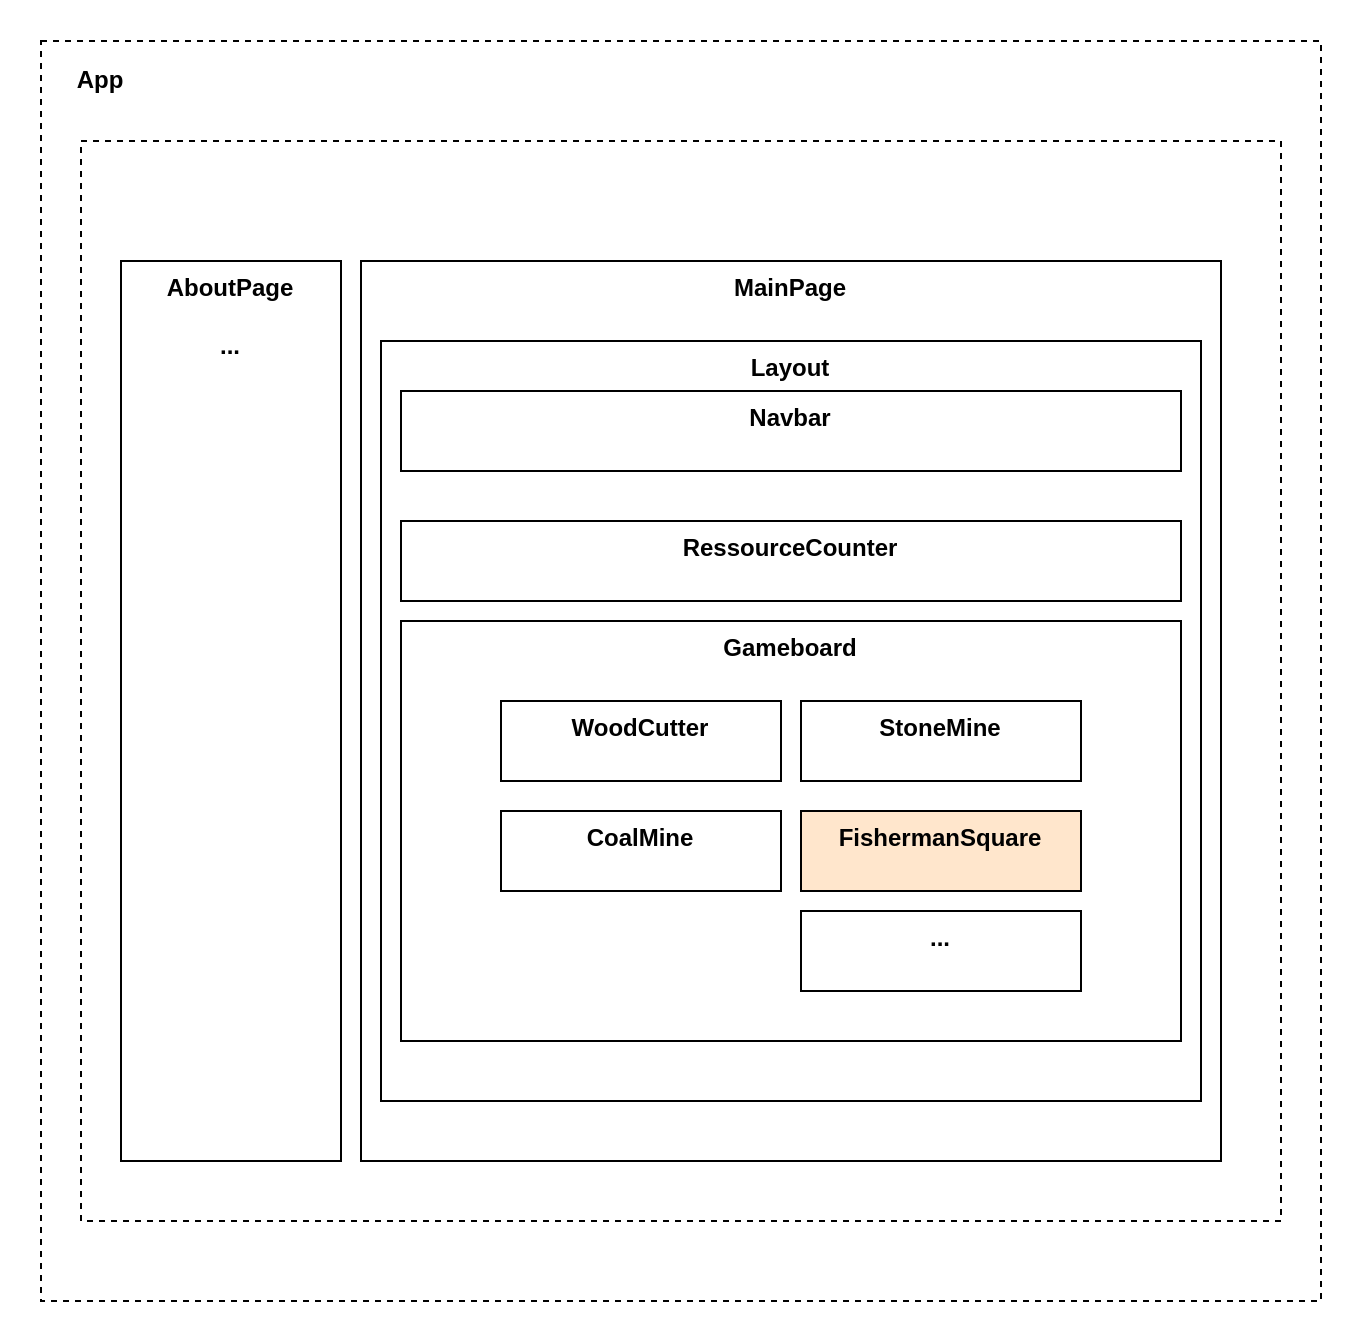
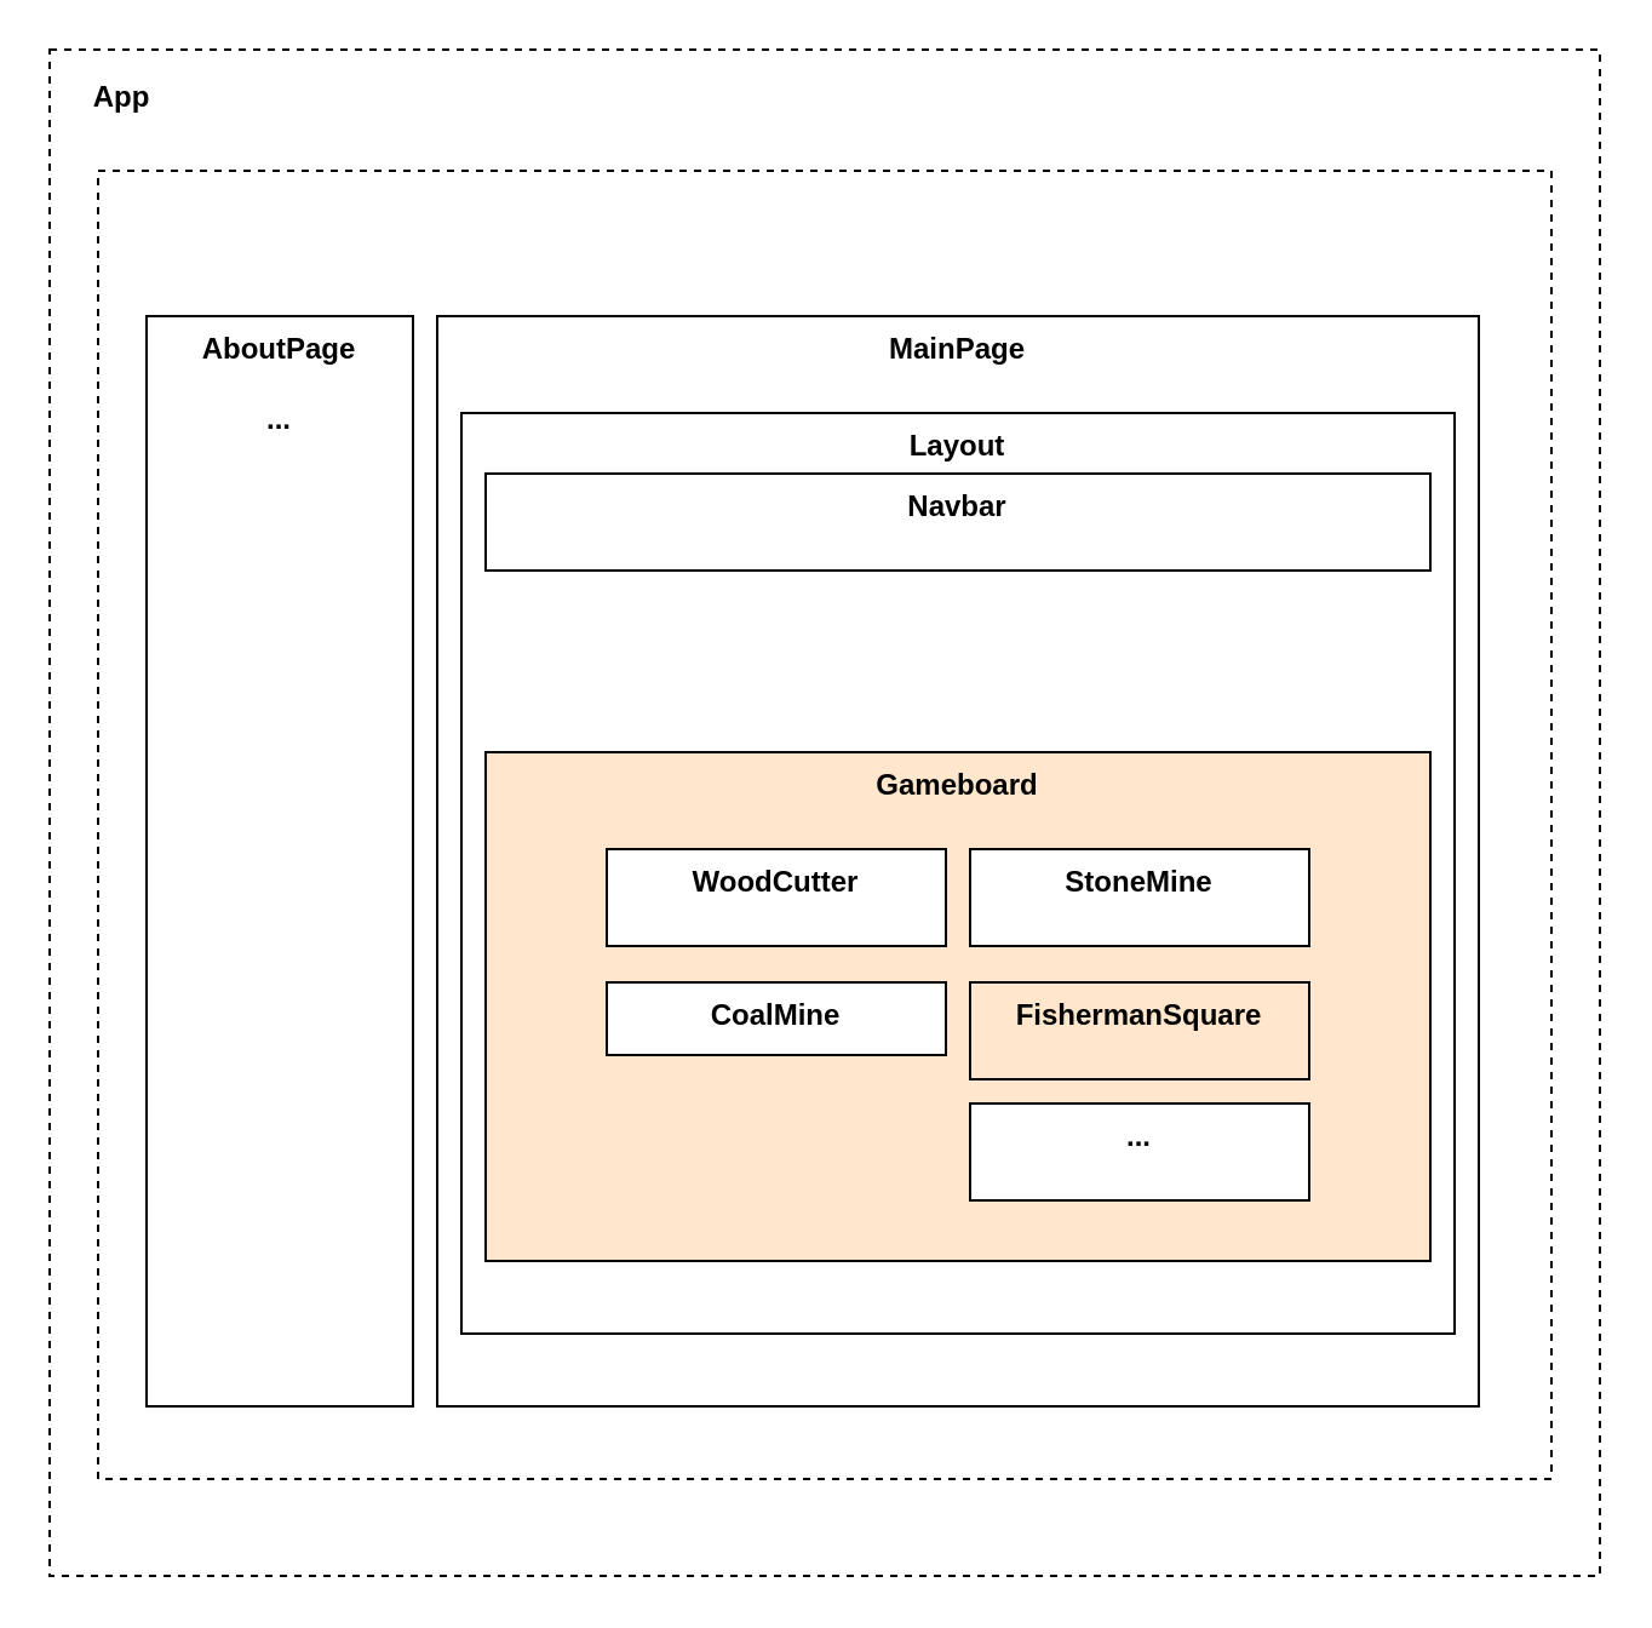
  <mxCell id="0" />
  <mxCell id="1" parent="0" />
  <mxCell id="2" value="" style="rounded=0;whiteSpace=wrap;html=1;dashed=1;" vertex="1" parent="1"><mxGeometry x="20" y="20" width="640" height="630" as="geometry" /></mxCell>
  <mxCell id="3" value="App" style="text;html=1;strokeColor=none;fillColor=none;align=center;verticalAlign=middle;whiteSpace=wrap;rounded=0;dashed=1;fontStyle=1" vertex="1" parent="1"><mxGeometry x="30" y="30" width="40" height="20" as="geometry" /></mxCell>
  <mxCell id="4" value="" style="rounded=0;whiteSpace=wrap;html=1;dashed=1;" vertex="1" parent="1"><mxGeometry x="40" y="70" width="600" height="540" as="geometry" /></mxCell>
  <mxCell id="5" value="MainPage" style="rounded=0;whiteSpace=wrap;html=1;fontStyle=1;verticalAlign=top;" vertex="1" parent="1"><mxGeometry x="180" y="130" width="430" height="450" as="geometry" /></mxCell>
  <mxCell id="6" value="AboutPage&lt;br&gt;&lt;br&gt;..." style="rounded=0;whiteSpace=wrap;html=1;fontStyle=1;verticalAlign=top;" vertex="1" parent="1"><mxGeometry x="60" y="130" width="110" height="450" as="geometry" /></mxCell>
  <mxCell id="7" value="Layout" style="rounded=0;whiteSpace=wrap;html=1;fontStyle=1;verticalAlign=top;" vertex="1" parent="1"><mxGeometry x="190" y="170" width="410" height="380" as="geometry" /></mxCell>
  <mxCell id="8" value="Navbar" style="rounded=0;whiteSpace=wrap;html=1;fontStyle=1;verticalAlign=top;" vertex="1" parent="1"><mxGeometry x="200" y="195" width="390" height="40" as="geometry" /></mxCell>
- <mxCell id="9" value="RessourceCounter" style="rounded=0;whiteSpace=wrap;html=1;fontStyle=1;verticalAlign=top;" vertex="1" parent="1"><mxGeometry x="200" y="260" width="390" height="40" as="geometry" /></mxCell>
- <mxCell id="10" value="Gameboard" style="rounded=0;whiteSpace=wrap;html=1;fontStyle=1;verticalAlign=top;" vertex="1" parent="1"><mxGeometry x="200" y="310" width="390" height="210" as="geometry" /></mxCell>
+ <mxCell id="10" value="Gameboard" style="rounded=0;whiteSpace=wrap;html=1;fontStyle=1;verticalAlign=top;fillColor=#ffe6cc;" vertex="1" parent="1"><mxGeometry x="200" y="310" width="390" height="210" as="geometry" /></mxCell>
  <mxCell id="11" value="WoodCutter" style="rounded=0;whiteSpace=wrap;html=1;fontStyle=1;verticalAlign=top;" vertex="1" parent="1"><mxGeometry x="250" y="350" width="140" height="40" as="geometry" /></mxCell>
  <mxCell id="12" value="StoneMine" style="rounded=0;whiteSpace=wrap;html=1;fontStyle=1;verticalAlign=top;" vertex="1" parent="1"><mxGeometry x="400" y="350" width="140" height="40" as="geometry" /></mxCell>
- <mxCell id="13" value="CoalMine" style="rounded=0;whiteSpace=wrap;html=1;fontStyle=1;verticalAlign=top;" vertex="1" parent="1"><mxGeometry x="250" y="405" width="140" height="40" as="geometry" /></mxCell>
+ <mxCell id="13" value="CoalMine" style="rounded=0;whiteSpace=wrap;html=1;fontStyle=1;verticalAlign=top;" vertex="1" parent="1"><mxGeometry x="250" y="405" width="140" height="30" as="geometry" /></mxCell>
  <mxCell id="14" value="FishermanSquare" style="rounded=0;whiteSpace=wrap;html=1;fontStyle=1;verticalAlign=top;fillColor=#ffe6cc;" vertex="1" parent="1"><mxGeometry x="400" y="405" width="140" height="40" as="geometry" /></mxCell>
  <mxCell id="15" value="..." style="rounded=0;whiteSpace=wrap;html=1;fontStyle=1;verticalAlign=top;" vertex="1" parent="1"><mxGeometry x="400" y="455" width="140" height="40" as="geometry" /></mxCell>
